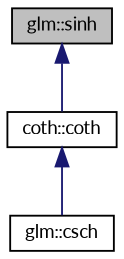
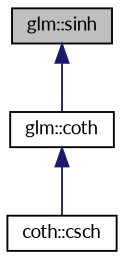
  digraph {
    fontname=Lato
    rankdir=TB
    node [color=black fontname=Lato fontsize=10 shape=record]
    edge [color=midnightblue dir=back fontname=Lato fontsize=10 labelfontname=FreeSans labelfontsize=10 style=solid]
    n1 [fillcolor=grey75 fontcolor=black height=0.2 label="glm::sinh" style=filled width=0.4]
-   n2 [height=0.2 label="coth::coth" width=0.4]
-   n3 [height=0.2 label="glm::csch" width=0.4]
+   n2 [height=0.2 label="glm::coth" width=0.4]
+   n3 [height=0.2 label="coth::csch" width=0.4]
    n1 -> n2
    n2 -> n3
  }
